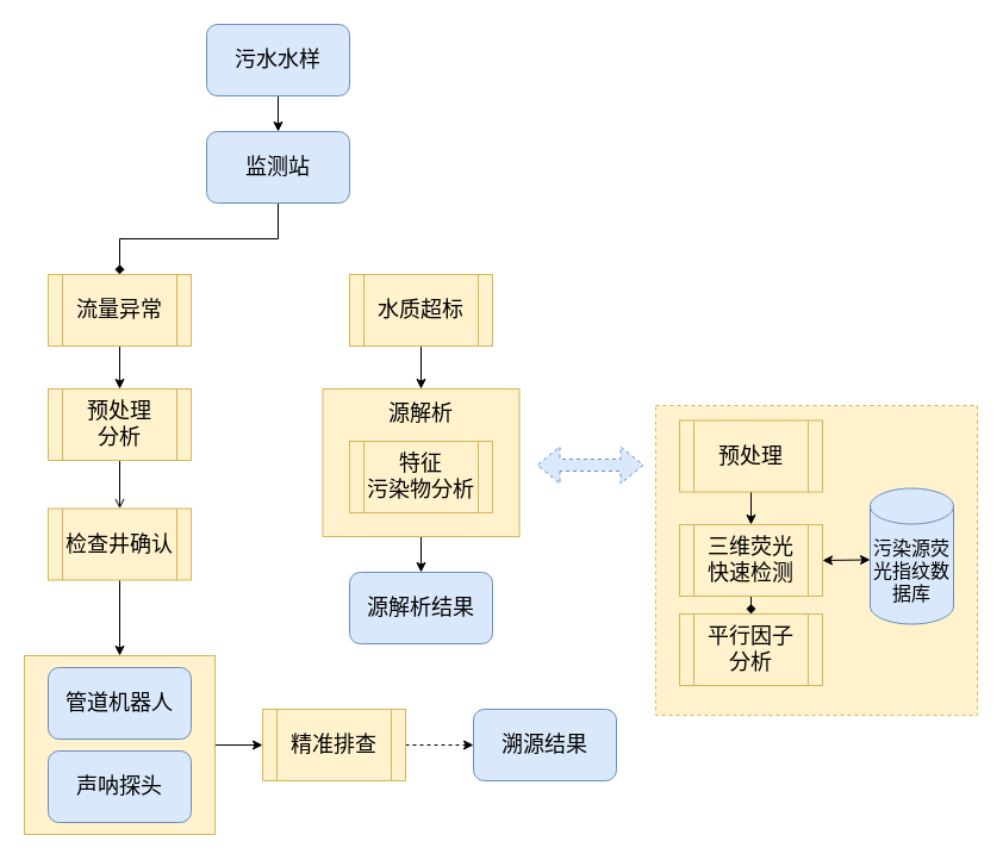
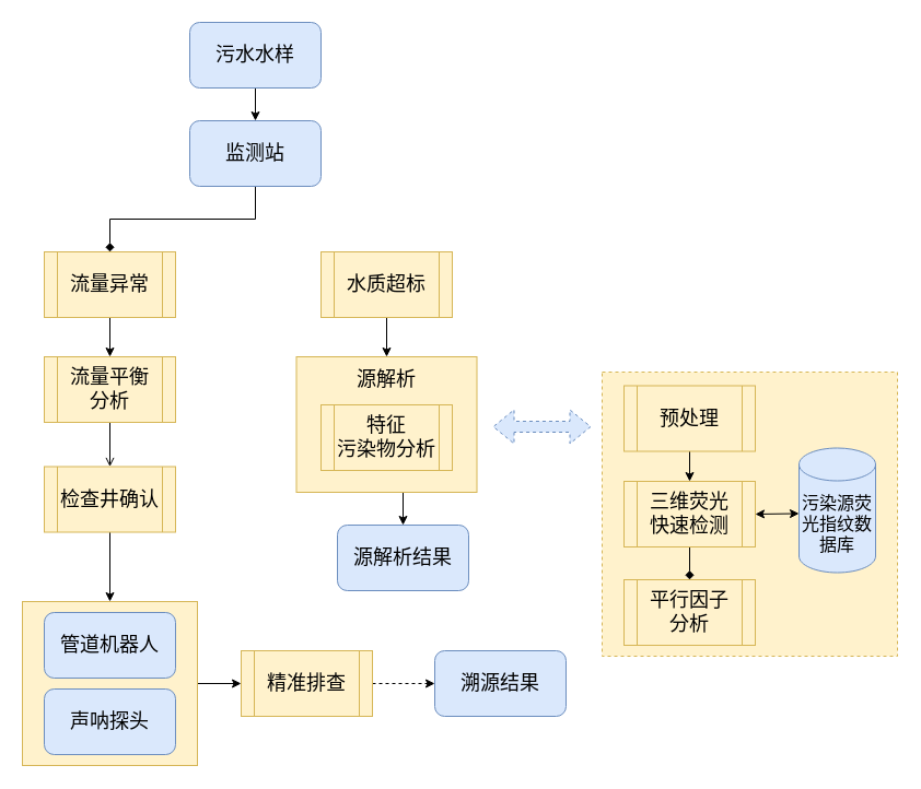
  <mxCell id="0" />
  <mxCell id="1" parent="0" />
  <mxCell id="2" style="edgeStyle=orthogonalEdgeStyle;rounded=0;orthogonalLoop=1;jettySize=auto;html=1;exitX=0.5;exitY=1;exitDx=0;exitDy=0;entryX=0.5;entryY=0;entryDx=0;entryDy=0;" edge="1" parent="1" source="3" target="21"><mxGeometry relative="1" as="geometry" /></mxCell>
  <mxCell id="3" value="&lt;span style=&quot;font-size: 18px&quot;&gt;污水水样&lt;/span&gt;" style="rounded=1;whiteSpace=wrap;html=1;fillColor=#dae8fc;strokeColor=#6c8ebf;" vertex="1" parent="1"><mxGeometry x="173" y="20" width="120" height="60" as="geometry" /></mxCell>
  <mxCell id="4" style="edgeStyle=orthogonalEdgeStyle;rounded=0;orthogonalLoop=1;jettySize=auto;html=1;exitX=0.5;exitY=1;exitDx=0;exitDy=0;endArrow=open;" edge="1" parent="1" source="5" target="14"><mxGeometry relative="1" as="geometry" /></mxCell>
- <mxCell id="5" value="&lt;font style=&quot;font-size: 18px&quot;&gt;预处理&lt;br&gt;分析&lt;/font&gt;" style="shape=process;whiteSpace=wrap;html=1;backgroundOutline=1;fillColor=#fff2cc;strokeColor=#d6b656;" vertex="1" parent="1"><mxGeometry x="40" y="326" width="120" height="60" as="geometry" /></mxCell>
+ <mxCell id="5" value="&lt;font style=&quot;font-size: 18px&quot;&gt;流量平衡&lt;br&gt;分析&lt;/font&gt;" style="shape=process;whiteSpace=wrap;html=1;backgroundOutline=1;fillColor=#fff2cc;strokeColor=#d6b656;" vertex="1" parent="1"><mxGeometry x="40" y="326" width="120" height="60" as="geometry" /></mxCell>
  <mxCell id="6" style="edgeStyle=orthogonalEdgeStyle;rounded=0;orthogonalLoop=1;jettySize=auto;html=1;exitX=1;exitY=0.5;exitDx=0;exitDy=0;entryX=0;entryY=0.5;entryDx=0;entryDy=0;dashed=1;" edge="1" parent="1" source="7" target="8"><mxGeometry relative="1" as="geometry" /></mxCell>
  <mxCell id="7" value="&lt;span style=&quot;font-size: 18px&quot;&gt;精准排查&lt;/span&gt;" style="shape=process;whiteSpace=wrap;html=1;backgroundOutline=1;fillColor=#fff2cc;strokeColor=#d6b656;" vertex="1" parent="1"><mxGeometry x="220" y="595" width="120" height="60" as="geometry" /></mxCell>
  <mxCell id="8" value="&lt;span style=&quot;font-size: 18px&quot;&gt;溯源结果&lt;/span&gt;" style="rounded=1;whiteSpace=wrap;html=1;fillColor=#dae8fc;strokeColor=#6c8ebf;" vertex="1" parent="1"><mxGeometry x="397" y="595" width="120" height="60" as="geometry" /></mxCell>
  <mxCell id="9" style="edgeStyle=orthogonalEdgeStyle;rounded=0;orthogonalLoop=1;jettySize=auto;html=1;exitX=1;exitY=0.5;exitDx=0;exitDy=0;" edge="1" parent="1" source="10" target="7"><mxGeometry relative="1" as="geometry" /></mxCell>
  <mxCell id="10" value="" style="rounded=0;whiteSpace=wrap;html=1;fillColor=#fff2cc;strokeColor=#d6b656;" vertex="1" parent="1"><mxGeometry x="20" y="550" width="160" height="150" as="geometry" /></mxCell>
  <mxCell id="11" value="&lt;span style=&quot;font-size: 18px&quot;&gt;管道机器人&lt;/span&gt;" style="rounded=1;whiteSpace=wrap;html=1;fillColor=#dae8fc;strokeColor=#6c8ebf;" vertex="1" parent="1"><mxGeometry x="40" y="560" width="120" height="60" as="geometry" /></mxCell>
  <mxCell id="12" value="&lt;span style=&quot;font-size: 18px&quot;&gt;声呐探头&lt;/span&gt;" style="rounded=1;whiteSpace=wrap;html=1;fillColor=#dae8fc;strokeColor=#6c8ebf;" vertex="1" parent="1"><mxGeometry x="40" y="630" width="120" height="60" as="geometry" /></mxCell>
  <mxCell id="13" style="edgeStyle=orthogonalEdgeStyle;rounded=0;orthogonalLoop=1;jettySize=auto;html=1;exitX=0.5;exitY=1;exitDx=0;exitDy=0;entryX=0.5;entryY=0;entryDx=0;entryDy=0;" edge="1" parent="1" source="14" target="10"><mxGeometry relative="1" as="geometry" /></mxCell>
  <mxCell id="14" value="&lt;font style=&quot;font-size: 18px&quot;&gt;检查井确认&lt;/font&gt;" style="shape=process;whiteSpace=wrap;html=1;backgroundOutline=1;fillColor=#fff2cc;strokeColor=#d6b656;" vertex="1" parent="1"><mxGeometry x="40" y="426.5" width="120" height="60" as="geometry" /></mxCell>
- <mxCell id="15" value="&lt;font style=&quot;font-size: 18px&quot;&gt;源解析结果&lt;/font&gt;" style="rounded=1;whiteSpace=wrap;html=1;fillColor=#dae8fc;strokeColor=#6c8ebf;" vertex="1" parent="1"><mxGeometry x="293" y="480" width="120" height="60" as="geometry" /></mxCell>
+ <mxCell id="15" value="&lt;font style=&quot;font-size: 18px&quot;&gt;源解析结果&lt;/font&gt;" style="rounded=1;whiteSpace=wrap;html=1;fillColor=#dae8fc;strokeColor=#6c8ebf;" vertex="1" parent="1"><mxGeometry x="308" y="480" width="120" height="60" as="geometry" /></mxCell>
  <mxCell id="16" style="edgeStyle=orthogonalEdgeStyle;rounded=0;orthogonalLoop=1;jettySize=auto;html=1;exitX=0.5;exitY=1;exitDx=0;exitDy=0;entryX=0.5;entryY=0;entryDx=0;entryDy=0;" edge="1" parent="1" source="17" target="30"><mxGeometry relative="1" as="geometry" /></mxCell>
  <mxCell id="17" value="&lt;span style=&quot;font-size: 18px&quot;&gt;水质超标&lt;/span&gt;" style="shape=process;whiteSpace=wrap;html=1;backgroundOutline=1;fillColor=#fff2cc;strokeColor=#d6b656;" vertex="1" parent="1"><mxGeometry x="293" y="230" width="120" height="60" as="geometry" /></mxCell>
  <mxCell id="18" style="edgeStyle=orthogonalEdgeStyle;rounded=0;orthogonalLoop=1;jettySize=auto;html=1;exitX=0.5;exitY=1;exitDx=0;exitDy=0;entryX=0.5;entryY=0;entryDx=0;entryDy=0;" edge="1" parent="1" source="19" target="5"><mxGeometry relative="1" as="geometry" /></mxCell>
  <mxCell id="19" value="&lt;font style=&quot;font-size: 18px&quot;&gt;流量异常&lt;/font&gt;" style="shape=process;whiteSpace=wrap;html=1;backgroundOutline=1;fillColor=#fff2cc;strokeColor=#d6b656;" vertex="1" parent="1"><mxGeometry x="40" y="230" width="120" height="60" as="geometry" /></mxCell>
  <mxCell id="20" style="edgeStyle=orthogonalEdgeStyle;rounded=0;orthogonalLoop=1;jettySize=auto;html=1;exitX=0.5;exitY=1;exitDx=0;exitDy=0;entryX=0.5;entryY=0;entryDx=0;entryDy=0;endArrow=diamond;" edge="1" parent="1" source="21" target="19"><mxGeometry relative="1" as="geometry" /></mxCell>
  <mxCell id="21" value="&lt;span style=&quot;font-size: 18px&quot;&gt;监测站&lt;/span&gt;" style="rounded=1;whiteSpace=wrap;html=1;fillColor=#dae8fc;strokeColor=#6c8ebf;" vertex="1" parent="1"><mxGeometry x="173" y="110" width="120" height="60" as="geometry" /></mxCell>
  <mxCell id="22" value="" style="rounded=0;whiteSpace=wrap;html=1;dashed=1;fillColor=#fff2cc;strokeColor=#d6b656;" vertex="1" parent="1"><mxGeometry x="550" y="340" width="270" height="260" as="geometry" /></mxCell>
  <mxCell id="23" value="&lt;font style=&quot;font-size: 16px&quot;&gt;污染源荧光指纹数据库&lt;/font&gt;" style="shape=cylinder3;whiteSpace=wrap;html=1;boundedLbl=1;backgroundOutline=1;size=15;fillColor=#dae8fc;strokeColor=#6c8ebf;fontSize=16;" vertex="1" parent="1"><mxGeometry x="730" y="409.5" width="70" height="114" as="geometry" /></mxCell>
  <mxCell id="24" style="edgeStyle=orthogonalEdgeStyle;rounded=0;orthogonalLoop=1;jettySize=auto;html=1;exitX=0.5;exitY=1;exitDx=0;exitDy=0;endArrow=diamond;" edge="1" parent="1" source="25" target="28"><mxGeometry relative="1" as="geometry" /></mxCell>
  <mxCell id="25" value="&lt;font style=&quot;font-size: 18px&quot;&gt;三维荧光&lt;br&gt;快速检测&lt;/font&gt;" style="shape=process;whiteSpace=wrap;html=1;backgroundOutline=1;fillColor=#fff2cc;strokeColor=#d6b656;" vertex="1" parent="1"><mxGeometry x="570" y="440" width="120" height="60" as="geometry" /></mxCell>
  <mxCell id="26" style="edgeStyle=orthogonalEdgeStyle;rounded=0;orthogonalLoop=1;jettySize=auto;html=1;exitX=0.5;exitY=1;exitDx=0;exitDy=0;entryX=0.5;entryY=0;entryDx=0;entryDy=0;" edge="1" parent="1" source="27" target="25"><mxGeometry relative="1" as="geometry" /></mxCell>
  <mxCell id="27" value="&lt;font style=&quot;font-size: 18px&quot;&gt;预处理&lt;/font&gt;" style="shape=process;whiteSpace=wrap;html=1;backgroundOutline=1;fillColor=#fff2cc;strokeColor=#d6b656;" vertex="1" parent="1"><mxGeometry x="570" y="352.5" width="120" height="60" as="geometry" /></mxCell>
- <mxCell id="28" value="&lt;font style=&quot;font-size: 18px&quot;&gt;平行因子&lt;br&gt;分析&lt;/font&gt;" style="shape=process;whiteSpace=wrap;html=1;backgroundOutline=1;fillColor=#fff2cc;strokeColor=#d6b656;" vertex="1" parent="1"><mxGeometry x="570" y="515" width="120" height="60" as="geometry" /></mxCell>
+ <mxCell id="28" value="&lt;font style=&quot;font-size: 18px&quot;&gt;平行因子&lt;br&gt;分析&lt;/font&gt;" style="shape=process;whiteSpace=wrap;html=1;backgroundOutline=1;fillColor=#fff2cc;strokeColor=#d6b656;" vertex="1" parent="1"><mxGeometry x="570" y="530" width="120" height="60" as="geometry" /></mxCell>
  <mxCell id="29" style="edgeStyle=orthogonalEdgeStyle;rounded=0;orthogonalLoop=1;jettySize=auto;html=1;exitX=0.5;exitY=1;exitDx=0;exitDy=0;entryX=0.5;entryY=0;entryDx=0;entryDy=0;" edge="1" parent="1" source="30" target="15"><mxGeometry relative="1" as="geometry" /></mxCell>
  <mxCell id="30" value="" style="rounded=0;whiteSpace=wrap;html=1;fillColor=#fff2cc;strokeColor=#d6b656;" vertex="1" parent="1"><mxGeometry x="270.5" y="326" width="165" height="124" as="geometry" /></mxCell>
  <mxCell id="31" value="&lt;font style=&quot;font-size: 18px&quot;&gt;特征&lt;br&gt;污染物分析&lt;/font&gt;" style="shape=process;whiteSpace=wrap;html=1;backgroundOutline=1;fillColor=#fff2cc;strokeColor=#d6b656;" vertex="1" parent="1"><mxGeometry x="293" width="120" height="60" as="geometry" y="370" /></mxCell>
  <mxCell id="32" value="&lt;font style=&quot;font-size: 18px&quot;&gt;源解析&lt;/font&gt;" style="text;html=1;strokeColor=none;fillColor=none;align=center;verticalAlign=middle;whiteSpace=wrap;rounded=0;dashed=1;" vertex="1" parent="1"><mxGeometry x="313" y="330" width="80" height="34" as="geometry" /></mxCell>
  <mxCell id="33" value="" style="shape=flexArrow;endArrow=classic;startArrow=classic;html=1;dashed=1;fillColor=#dae8fc;strokeColor=#6c8ebf;" edge="1" parent="1"><mxGeometry width="100" height="100" relative="1" as="geometry"><mxPoint x="450" y="390" as="sourcePoint" /><mxPoint x="540" y="390" as="targetPoint" /></mxGeometry></mxCell>
  <mxCell id="34" value="" style="endArrow=classic;startArrow=classic;html=1;entryX=0;entryY=0.526;entryDx=0;entryDy=0;entryPerimeter=0;" edge="1" parent="1" target="23"><mxGeometry width="50" height="50" relative="1" as="geometry"><mxPoint x="690" y="470" as="sourcePoint" /><mxPoint x="580" y="410" as="targetPoint" /></mxGeometry></mxCell>
